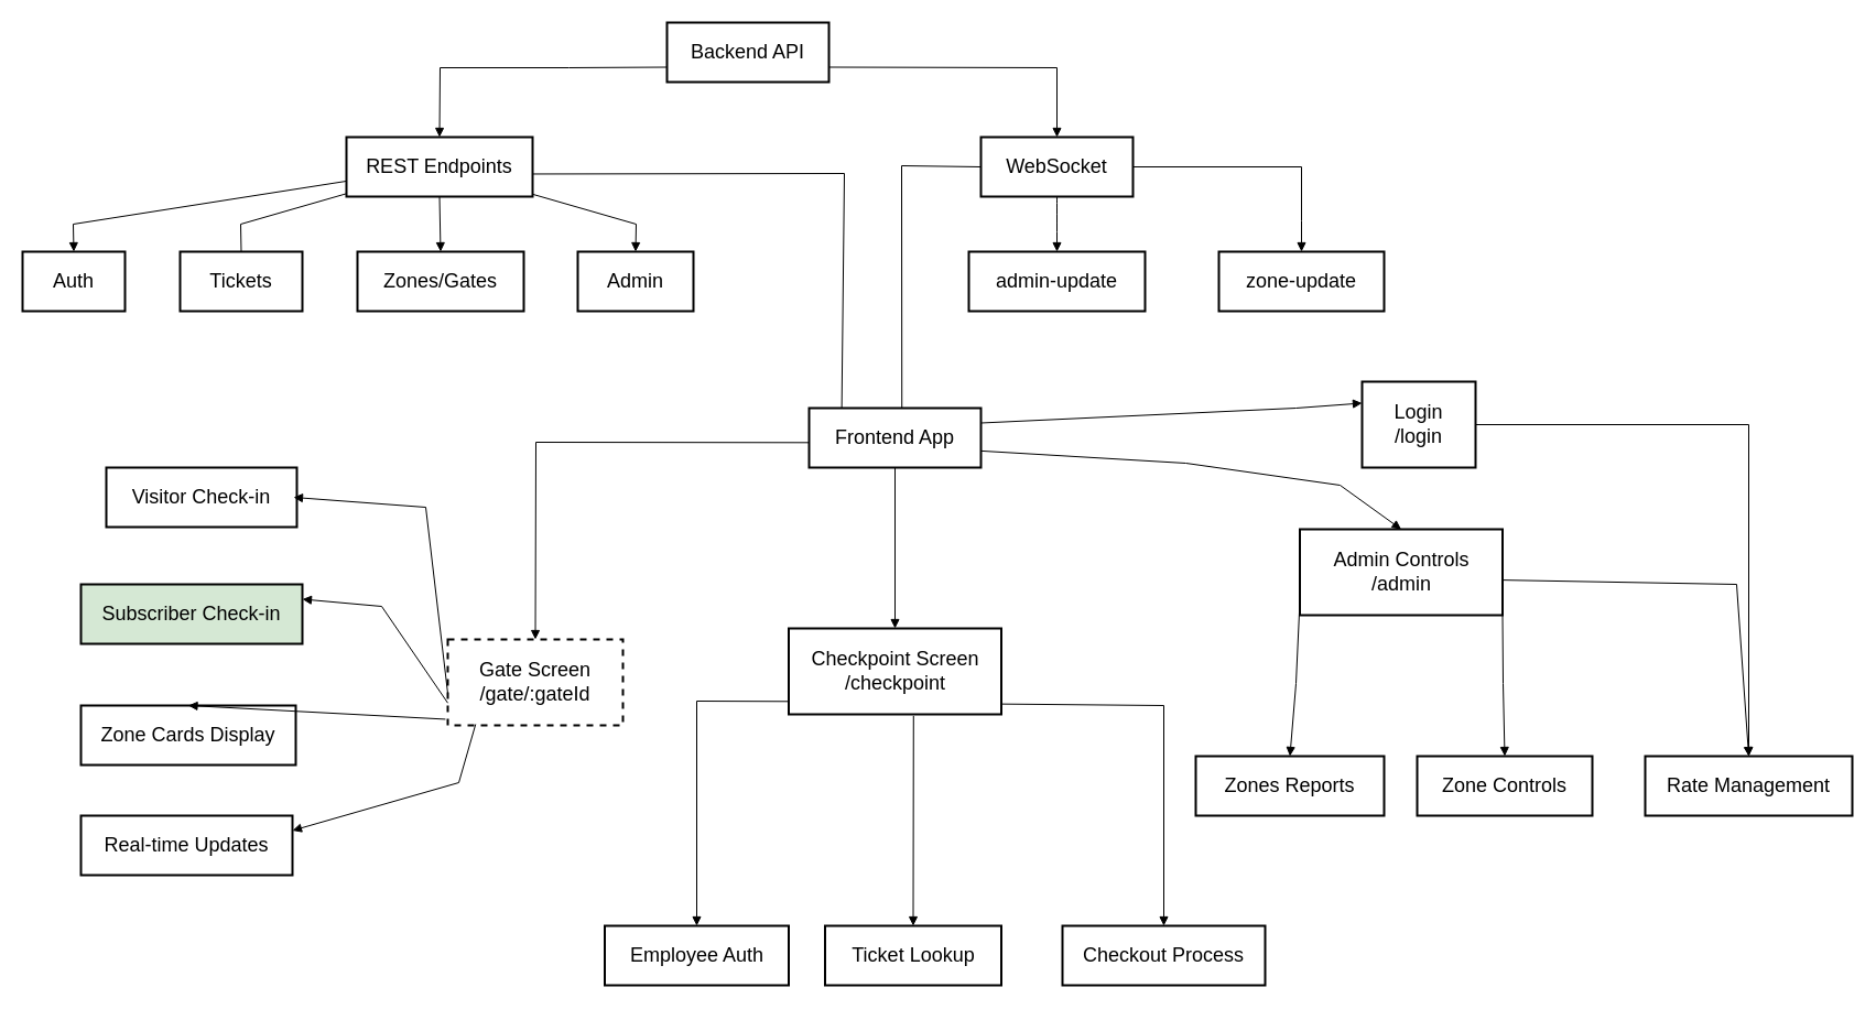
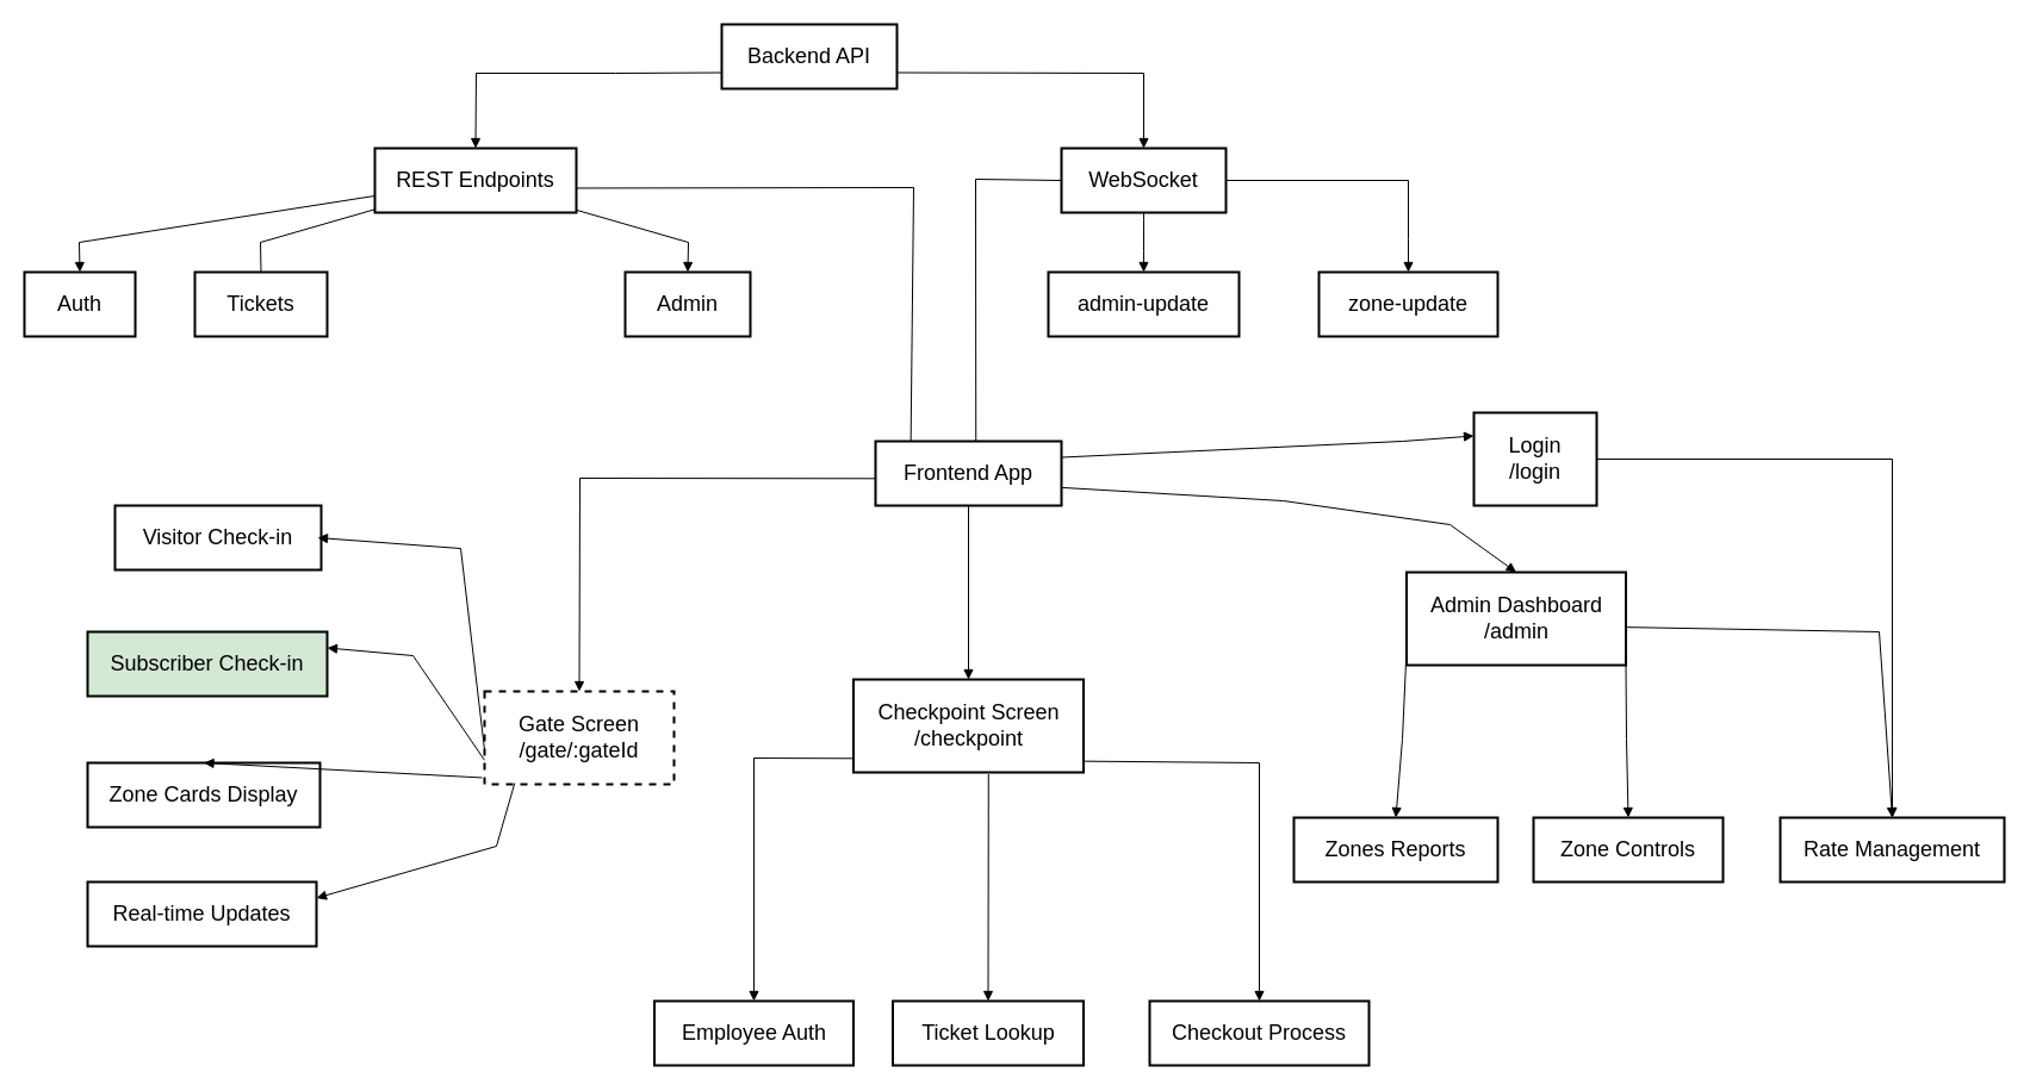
  <mxCell id="0" />
  <mxCell id="1" parent="0" />
  <mxCell id="2" value="Backend API" style="whiteSpace=wrap;strokeWidth=2;fontSize=18;" vertex="1" parent="1"><mxGeometry x="605" y="20" width="147" height="54" as="geometry" /></mxCell>
  <mxCell id="3" value="REST Endpoints" style="whiteSpace=wrap;strokeWidth=2;fontSize=18;" vertex="1" parent="1"><mxGeometry x="314" y="124" width="169" height="54" as="geometry" /></mxCell>
  <mxCell id="4" value="WebSocket" style="whiteSpace=wrap;strokeWidth=2;fontSize=18;" vertex="1" parent="1"><mxGeometry x="890" y="124" width="138" height="54" as="geometry" /></mxCell>
  <mxCell id="5" value="Auth" style="whiteSpace=wrap;strokeWidth=2;fontSize=18;" vertex="1" parent="1"><mxGeometry x="20" y="228" width="93" height="54" as="geometry" /></mxCell>
  <mxCell id="6" value="Tickets" style="whiteSpace=wrap;strokeWidth=2;fontSize=18;" vertex="1" parent="1"><mxGeometry x="163" y="228" width="111" height="54" as="geometry" /></mxCell>
- <mxCell id="7" value="Zones/Gates" style="whiteSpace=wrap;strokeWidth=2;fontSize=18;" vertex="1" parent="1"><mxGeometry x="324" y="228" width="151" height="54" as="geometry" /></mxCell>
  <mxCell id="8" value="Admin" style="whiteSpace=wrap;strokeWidth=2;fontSize=18;" vertex="1" parent="1"><mxGeometry x="524" y="228" width="105" height="54" as="geometry" /></mxCell>
  <mxCell id="9" value="zone-update" style="whiteSpace=wrap;strokeWidth=2;fontSize=18;" vertex="1" parent="1"><mxGeometry x="1106" y="228" width="150" height="54" as="geometry" /></mxCell>
  <mxCell id="10" value="admin-update" style="whiteSpace=wrap;strokeWidth=2;fontSize=18;" vertex="1" parent="1"><mxGeometry x="879" y="228" width="160" height="54" as="geometry" /></mxCell>
  <mxCell id="11" value="Frontend App" style="whiteSpace=wrap;strokeWidth=2;fontSize=18;" vertex="1" parent="1"><mxGeometry x="734" y="370" width="156" height="54" as="geometry" /></mxCell>
  <mxCell id="12" value="Gate Screen&#10;/gate/:gateId" style="whiteSpace=wrap;strokeWidth=2;fontSize=18;dashed=1;" vertex="1" parent="1"><mxGeometry x="406" y="580" width="159" height="78" as="geometry" /></mxCell>
  <mxCell id="13" value="Checkpoint Screen&#10;/checkpoint" style="whiteSpace=wrap;strokeWidth=2;fontSize=18;" vertex="1" parent="1"><mxGeometry x="715.5" y="570" width="193" height="78" as="geometry" /></mxCell>
- <mxCell id="14" value="Admin Controls&#10;/admin" style="whiteSpace=wrap;strokeWidth=2;fontSize=18;" vertex="1" parent="1"><mxGeometry x="1179.5" y="480" width="184" height="78" as="geometry" /></mxCell>
+ <mxCell id="14" value="Admin Dashboard&#10;/admin" style="whiteSpace=wrap;strokeWidth=2;fontSize=18;" vertex="1" parent="1"><mxGeometry x="1179.5" y="480" width="184" height="78" as="geometry" /></mxCell>
  <mxCell id="15" value="" style="edgeStyle=orthogonalEdgeStyle;rounded=0;orthogonalLoop=1;jettySize=auto;html=1;fontSize=18;" edge="1" parent="1" source="16" target="26"><mxGeometry relative="1" as="geometry" /></mxCell>
  <mxCell id="16" value="Login&#10;/login" style="whiteSpace=wrap;strokeWidth=2;fontSize=18;" vertex="1" parent="1"><mxGeometry x="1236" y="346" width="103" height="78" as="geometry" /></mxCell>
  <mxCell id="17" value="Visitor Check-in" style="whiteSpace=wrap;strokeWidth=2;fontSize=18;" vertex="1" parent="1"><mxGeometry x="96" y="424" width="173" height="54" as="geometry" /></mxCell>
  <mxCell id="18" value="Subscriber Check-in" style="whiteSpace=wrap;strokeWidth=2;fontSize=18;fillColor=#d5e8d4;" vertex="1" parent="1"><mxGeometry x="73" y="530" width="201" height="54" as="geometry" /></mxCell>
  <mxCell id="19" value="Zone Cards Display" style="whiteSpace=wrap;strokeWidth=2;fontSize=18;" vertex="1" parent="1"><mxGeometry x="73" y="640" width="195" height="54" as="geometry" /></mxCell>
  <mxCell id="20" value="Real-time Updates" style="whiteSpace=wrap;strokeWidth=2;fontSize=18;" vertex="1" parent="1"><mxGeometry x="73" y="740" width="192" height="54" as="geometry" /></mxCell>
  <mxCell id="21" value="Employee Auth" style="whiteSpace=wrap;strokeWidth=2;fontSize=18;" vertex="1" parent="1"><mxGeometry x="548.5" y="840" width="167" height="54" as="geometry" /></mxCell>
  <mxCell id="22" value="Ticket Lookup" style="whiteSpace=wrap;strokeWidth=2;fontSize=18;" vertex="1" parent="1"><mxGeometry x="748.5" y="840" width="160" height="54" as="geometry" /></mxCell>
  <mxCell id="23" value="Checkout Process" style="whiteSpace=wrap;strokeWidth=2;fontSize=18;" vertex="1" parent="1"><mxGeometry x="964" y="840" width="184" height="54" as="geometry" /></mxCell>
  <mxCell id="24" value="Zones Reports" style="whiteSpace=wrap;strokeWidth=2;fontSize=18;" vertex="1" parent="1"><mxGeometry x="1085" y="686" width="171" height="54" as="geometry" /></mxCell>
  <mxCell id="25" value="Zone Controls" style="whiteSpace=wrap;strokeWidth=2;fontSize=18;" vertex="1" parent="1"><mxGeometry x="1286" y="686" width="159" height="54" as="geometry" /></mxCell>
  <mxCell id="26" value="Rate Management" style="whiteSpace=wrap;strokeWidth=2;fontSize=18;" vertex="1" parent="1"><mxGeometry x="1493" y="686" width="188" height="54" as="geometry" /></mxCell>
  <mxCell id="27" value="" style="curved=0;startArrow=none;endArrow=block;exitX=0;exitY=0.75;entryX=0.5;entryY=0;rounded=0;fontSize=18;" edge="1" parent="1" source="2" target="3"><mxGeometry relative="1" as="geometry"><Array as="points"><mxPoint x="516" y="61" /><mxPoint x="399" y="61" /></Array></mxGeometry></mxCell>
  <mxCell id="28" value="" style="curved=0;startArrow=none;endArrow=block;exitX=1;exitY=0.75;entryX=0.5;entryY=0;rounded=0;strokeColor=default;fontSize=18;" edge="1" parent="1" source="2" target="4"><mxGeometry relative="1" as="geometry"><Array as="points"><mxPoint x="959" y="61" /></Array></mxGeometry></mxCell>
  <mxCell id="29" value="" style="curved=0;startArrow=none;endArrow=block;exitX=0;exitY=0.74;entryX=0.5;entryY=0;rounded=0;fontSize=18;" edge="1" parent="1" source="3" target="5"><mxGeometry relative="1" as="geometry"><Array as="points"><mxPoint x="66" y="203" /></Array></mxGeometry></mxCell>
  <mxCell id="30" value="" style="curved=0;startArrow=none;endArrow=none;exitX=0;exitY=0.95;entryX=0.5;entryY=0;rounded=0;fontSize=18;" edge="1" parent="1" source="3" target="6"><mxGeometry relative="1" as="geometry"><Array as="points"><mxPoint x="218" y="203" /></Array></mxGeometry></mxCell>
- <mxCell id="31" value="" style="curved=0;startArrow=none;endArrow=block;exitX=0.5;exitY=1;entryX=0.5;entryY=0;rounded=0;fontSize=18;" edge="1" parent="1" source="3" target="7"><mxGeometry relative="1" as="geometry"><Array as="points" /></mxGeometry></mxCell>
  <mxCell id="32" value="" style="curved=0;startArrow=none;endArrow=block;exitX=1;exitY=0.96;entryX=0.5;entryY=0;rounded=0;fontSize=18;" edge="1" parent="1" source="3" target="8"><mxGeometry relative="1" as="geometry"><Array as="points"><mxPoint x="577" y="203" /></Array></mxGeometry></mxCell>
  <mxCell id="33" value="" style="curved=0;startArrow=none;endArrow=block;exitX=1;exitY=0.5;entryX=0.5;entryY=0;rounded=0;exitDx=0;exitDy=0;fontSize=18;" edge="1" parent="1" source="4" target="9"><mxGeometry relative="1" as="geometry"><Array as="points"><mxPoint x="1181" y="151" /><mxPoint x="1181" y="200" /></Array></mxGeometry></mxCell>
  <mxCell id="34" value="" style="curved=1;startArrow=none;endArrow=block;exitX=0.5;exitY=1;entryX=0.5;entryY=0;rounded=0;fontSize=18;" edge="1" parent="1" source="4" target="10"><mxGeometry relative="1" as="geometry"><Array as="points" /></mxGeometry></mxCell>
  <mxCell id="35" value="" style="curved=0;startArrow=none;endArrow=block;exitX=0;exitY=0.58;entryX=0.5;entryY=0;rounded=0;fontSize=18;" edge="1" parent="1" source="11" target="12"><mxGeometry relative="1" as="geometry"><Array as="points"><mxPoint x="486" y="401" /></Array></mxGeometry></mxCell>
  <mxCell id="36" value="" style="curved=0;startArrow=none;endArrow=block;exitX=0.5;exitY=1;entryX=0.5;entryY=0;rounded=0;exitDx=0;exitDy=0;fontSize=18;" edge="1" parent="1" source="11" target="13"><mxGeometry relative="1" as="geometry"><Array as="points" /></mxGeometry></mxCell>
  <mxCell id="37" value="" style="curved=0;startArrow=none;endArrow=block;exitX=1;exitY=0.72;entryX=0.5;entryY=0;rounded=0;fontSize=18;" edge="1" parent="1" source="11" target="14"><mxGeometry relative="1" as="geometry"><Array as="points"><mxPoint x="1076" y="420" /><mxPoint x="1216" y="440" /></Array></mxGeometry></mxCell>
  <mxCell id="38" value="" style="curved=0;startArrow=none;endArrow=block;exitX=1;exitY=0.25;entryX=0;entryY=0.25;rounded=0;exitDx=0;exitDy=0;entryDx=0;entryDy=0;fontSize=18;" edge="1" parent="1" source="11" target="16"><mxGeometry relative="1" as="geometry"><Array as="points"><mxPoint x="1176" y="370" /></Array></mxGeometry></mxCell>
  <mxCell id="39" value="" style="curved=0;startArrow=none;endArrow=block;exitX=0;exitY=0.63;rounded=0;fontSize=18;" edge="1" parent="1" source="12"><mxGeometry relative="1" as="geometry"><Array as="points"><mxPoint x="386" y="460" /></Array><mxPoint x="266" y="451" as="targetPoint" /></mxGeometry></mxCell>
  <mxCell id="40" value="" style="curved=0;startArrow=none;endArrow=block;exitX=0;exitY=0.74;entryX=1;entryY=0.25;rounded=0;entryDx=0;entryDy=0;fontSize=18;" edge="1" parent="1" source="12" target="18"><mxGeometry relative="1" as="geometry"><Array as="points"><mxPoint x="346" y="550" /></Array></mxGeometry></mxCell>
  <mxCell id="41" value="" style="curved=0;startArrow=none;endArrow=block;exitX=-0.013;exitY=0.929;entryX=0.5;entryY=0;rounded=0;exitDx=0;exitDy=0;exitPerimeter=0;fontSize=18;" edge="1" parent="1" source="12" target="19"><mxGeometry relative="1" as="geometry"><Array as="points" /></mxGeometry></mxCell>
  <mxCell id="42" value="" style="curved=0;startArrow=none;endArrow=block;entryX=1;entryY=0.25;rounded=0;entryDx=0;entryDy=0;exitX=0.159;exitY=0.987;exitDx=0;exitDy=0;exitPerimeter=0;fontSize=18;" edge="1" parent="1" source="12" target="20"><mxGeometry relative="1" as="geometry"><Array as="points"><mxPoint x="416" y="710" /></Array><mxPoint x="446" y="660" as="sourcePoint" /></mxGeometry></mxCell>
  <mxCell id="43" value="" style="curved=0;startArrow=none;endArrow=block;exitX=0;exitY=0.85;entryX=0.5;entryY=0;rounded=0;fontSize=18;" edge="1" parent="1" source="13" target="21"><mxGeometry relative="1" as="geometry"><Array as="points"><mxPoint x="632" y="636" /></Array></mxGeometry></mxCell>
  <mxCell id="44" value="" style="curved=0;startArrow=none;endArrow=block;exitX=0.587;exitY=1.018;entryX=0.5;entryY=0;rounded=0;exitDx=0;exitDy=0;exitPerimeter=0;fontSize=18;" edge="1" parent="1" source="13" target="22"><mxGeometry relative="1" as="geometry"><Array as="points" /></mxGeometry></mxCell>
  <mxCell id="45" value="" style="curved=0;startArrow=none;endArrow=block;exitX=1;exitY=0.88;entryX=0.5;entryY=0;rounded=0;fontSize=18;" edge="1" parent="1" source="13" target="23"><mxGeometry relative="1" as="geometry"><Array as="points"><mxPoint x="1056" y="640" /></Array></mxGeometry></mxCell>
  <mxCell id="46" value="" style="curved=0;startArrow=none;endArrow=block;exitX=0;exitY=0.83;entryX=0.5;entryY=0;rounded=0;entryDx=0;entryDy=0;fontSize=18;" edge="1" parent="1" source="14" target="24"><mxGeometry relative="1" as="geometry"><Array as="points"><mxPoint x="1176" y="620" /></Array></mxGeometry></mxCell>
  <mxCell id="47" value="" style="curved=0;startArrow=none;endArrow=block;exitX=1;exitY=1;entryX=0.5;entryY=0;rounded=0;exitDx=0;exitDy=0;fontSize=18;" edge="1" parent="1" source="14" target="25"><mxGeometry relative="1" as="geometry"><Array as="points"><mxPoint x="1364" y="620" /></Array></mxGeometry></mxCell>
  <mxCell id="48" value="" style="curved=0;startArrow=none;endArrow=block;exitX=0.998;exitY=0.591;entryX=0.5;entryY=0;rounded=0;exitDx=0;exitDy=0;exitPerimeter=0;fontSize=18;" edge="1" parent="1" source="14" target="26"><mxGeometry relative="1" as="geometry"><Array as="points"><mxPoint x="1576" y="530" /></Array></mxGeometry></mxCell>
  <mxCell id="49" value="" style="curved=0;startArrow=none;endArrow=none;exitX=1;exitY=0.62;entryX=0.19;entryY=0;rounded=0;fontSize=18;" edge="1" parent="1" source="3" target="11"><mxGeometry relative="1" as="geometry"><Array as="points"><mxPoint x="766" y="157" /></Array></mxGeometry></mxCell>
  <mxCell id="50" value="" style="curved=0;startArrow=none;endArrow=none;exitX=0;exitY=0.5;entryX=0.54;entryY=0;rounded=0;exitDx=0;exitDy=0;fontSize=18;" edge="1" parent="1" source="4" target="11"><mxGeometry relative="1" as="geometry"><Array as="points"><mxPoint x="818" y="150" /></Array></mxGeometry></mxCell>
